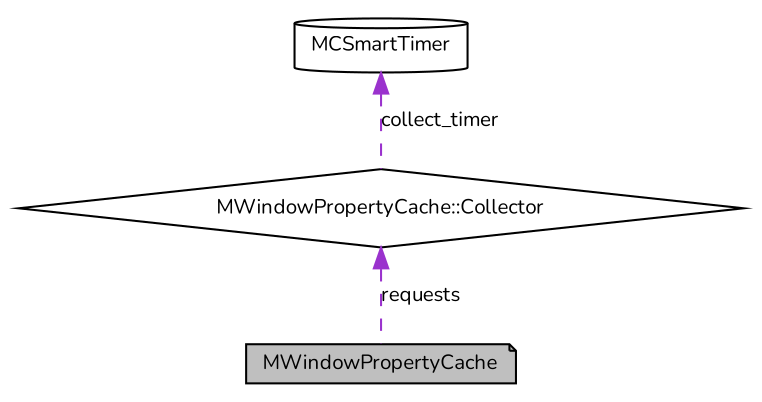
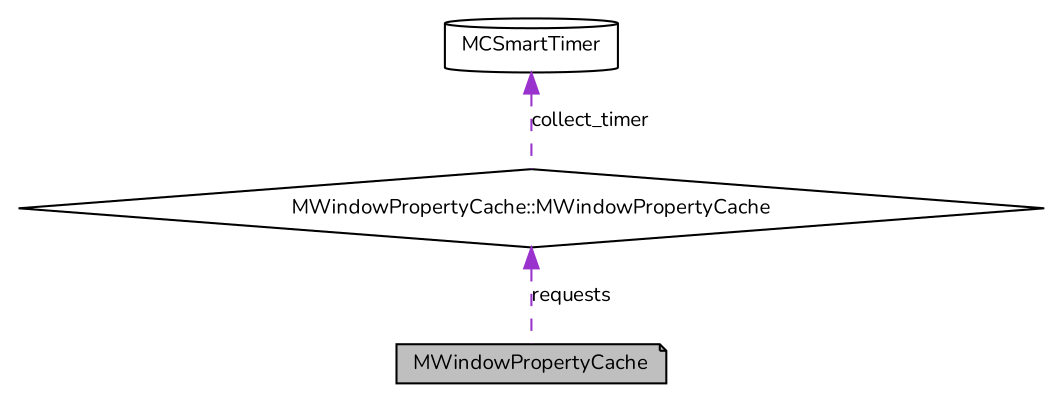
  digraph {
    fontname=Nunito
    node [color=black fillcolor=white fontname=Nunito fontsize=10 style=filled]
    edge [color=darkorchid3 dir=back fontname=Nunito fontsize=10 labelfontname="FreeSans.ttf" labelfontsize=10 style=dashed]
    n1 [fillcolor=grey75 fontcolor=black height=0.2 label=MWindowPropertyCache shape=note width=0.4]
-   n2 [height=0.2 label="MWindowPropertyCache::Collector" shape=diamond width=0.4]
+   n2 [height=0.2 label="MWindowPropertyCache::MWindowPropertyCache" shape=diamond width=0.4]
    n3 [height=0.2 label=MCSmartTimer shape=cylinder width=0.4]
    n2 -> n1 [label=requests]
    n3 -> n2 [label=collect_timer]
  }
